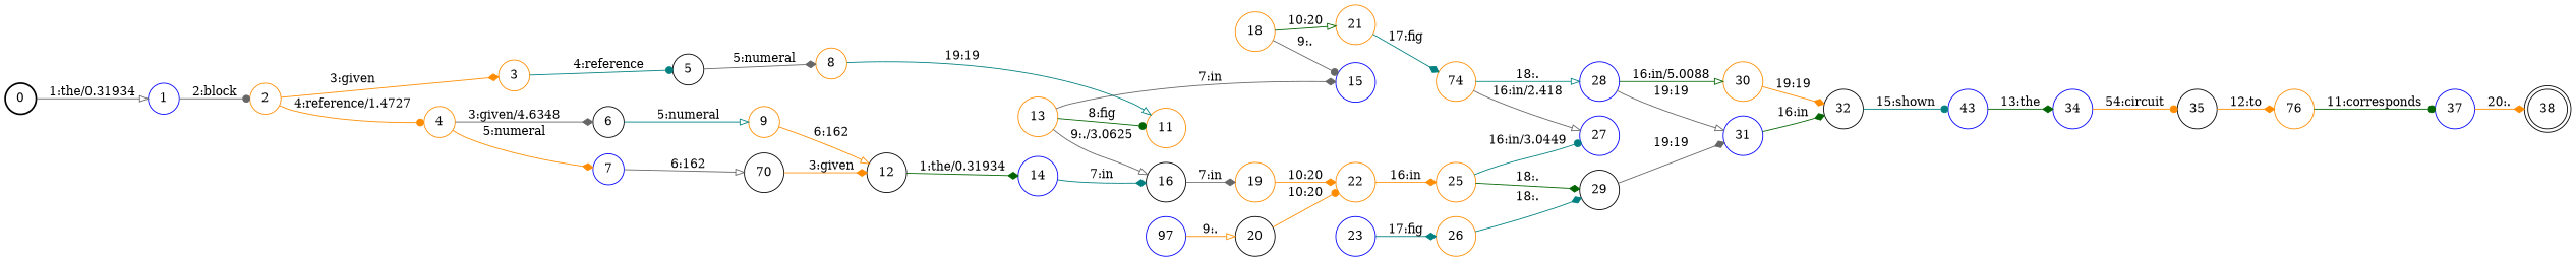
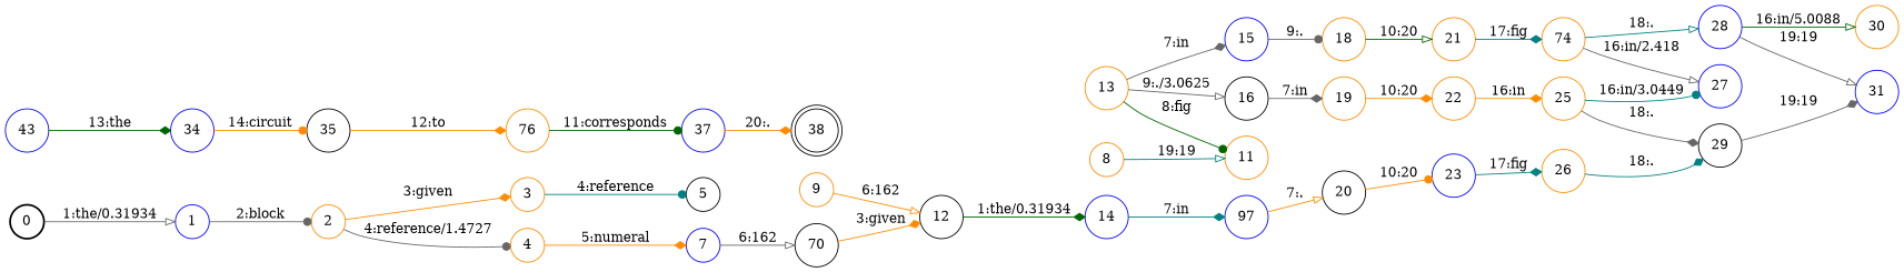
  digraph {
    nodesep=0.25
    rankdir=LR
    ranksep=0.4
    node [color=darkorange fontsize=14 shape=circle style=solid]
    edge [arrowhead=diamond color=gray40 fontsize=14]
    n1 [color=black label=0 style=bold]
    n2 [color=blue label=1]
    n3 [label=2]
    n4 [label=3]
    n5 [label=4]
    n6 [color=black label=5]
-   n7 [color=black label=6]
    n8 [color=blue label=7]
    n9 [label=8]
    n10 [label=9]
    n11 [color=black label=70]
    n12 [label=11]
    n13 [color=black label=12]
    n14 [color=blue label=14]
    n15 [label=13]
    n16 [color=blue label=15]
    n17 [color=black label=16]
    n18 [color=blue label=97]
    n19 [label=18]
    n20 [label=19]
    n21 [color=black label=20]
    n22 [label=21]
    n23 [label=22]
    n24 [color=blue label=23]
    n25 [label=74]
    n26 [label=25]
    n27 [label=26]
    n28 [color=blue label=27]
    n29 [color=blue label=28]
    n30 [color=black label=29]
    n31 [label=30]
    n32 [color=blue label=31]
-   n33 [color=black label=32]
    n34 [color=blue label=43]
    n35 [color=blue label=34]
    n36 [color=black label=35]
    n37 [label=76]
    n38 [color=blue label=37]
    n39 [color=black label=38 shape=doublecircle]
    n1 -> n2 [arrowhead=onormal label="1:the/0.31934"]
    n2 -> n3 [arrowhead=dot label="2:block"]
    n3 -> n4 [color=darkorange label="3:given"]
-   n3 -> n5 [arrowhead=dot color=darkorange label="4:reference/1.4727"]
+   n3 -> n5 [arrowhead=dot label="4:reference/1.4727"]
    n4 -> n6 [arrowhead=dot color=teal label="4:reference"]
-   n5 -> n7 [label="3:given/4.6348"]
    n5 -> n8 [color=darkorange label="5:numeral"]
-   n6 -> n9 [label="5:numeral"]
-   n7 -> n10 [arrowhead=onormal color=teal label="5:numeral"]
    n8 -> n11 [arrowhead=onormal label="6:162"]
    n9 -> n12 [arrowhead=onormal color=teal label="19:19"]
    n10 -> n13 [arrowhead=onormal color=darkorange label="6:162"]
    n11 -> n13 [color=darkorange label="3:given"]
    n13 -> n14 [color=darkgreen label="1:the/0.31934"]
-   n14 -> n17 [color=teal label="7:in"]
+   n14 -> n18 [color=teal label="7:in"]
    n15 -> n12 [arrowhead=dot color=darkgreen label="8:fig"]
    n15 -> n16 [label="7:in"]
    n15 -> n17 [arrowhead=onormal label="9:./3.0625"]
-   n19 -> n16 [arrowhead=dot label="9:."]
+   n16 -> n19 [arrowhead=dot label="9:."]
    n17 -> n20 [label="7:in"]
-   n18 -> n21 [arrowhead=onormal color=darkorange label="9:."]
+   n18 -> n21 [arrowhead=onormal color=darkorange label="7:."]
    n19 -> n22 [arrowhead=onormal color=darkgreen label="10:20"]
    n20 -> n23 [color=darkorange label="10:20"]
-   n21 -> n23 [arrowhead=dot color=darkorange label="10:20"]
+   n21 -> n24 [arrowhead=dot color=darkorange label="10:20"]
    n22 -> n25 [color=teal label="17:fig"]
    n23 -> n26 [color=darkorange label="16:in"]
    n24 -> n27 [color=teal label="17:fig"]
    n25 -> n28 [arrowhead=onormal label="16:in/2.418"]
    n25 -> n29 [arrowhead=onormal color=teal label="18:."]
    n26 -> n28 [arrowhead=dot color=teal label="16:in/3.0449"]
-   n26 -> n30 [color=darkgreen label="18:."]
+   n26 -> n30 [label="18:."]
    n27 -> n30 [color=teal label="18:."]
    n29 -> n31 [arrowhead=onormal color=darkgreen label="16:in/5.0088"]
    n29 -> n32 [arrowhead=onormal label="19:19"]
    n30 -> n32 [label="19:19"]
-   n31 -> n33 [color=darkorange label="19:19"]
-   n32 -> n33 [color=darkgreen label="16:in"]
-   n33 -> n34 [arrowhead=dot color=teal label="15:shown"]
    n34 -> n35 [color=darkgreen label="13:the"]
-   n35 -> n36 [arrowhead=dot color=darkorange label="54:circuit"]
+   n35 -> n36 [arrowhead=dot color=darkorange label="14:circuit"]
    n36 -> n37 [color=darkorange label="12:to"]
    n37 -> n38 [arrowhead=dot color=darkgreen label="11:corresponds"]
    n38 -> n39 [color=darkorange label="20:."]
  }
